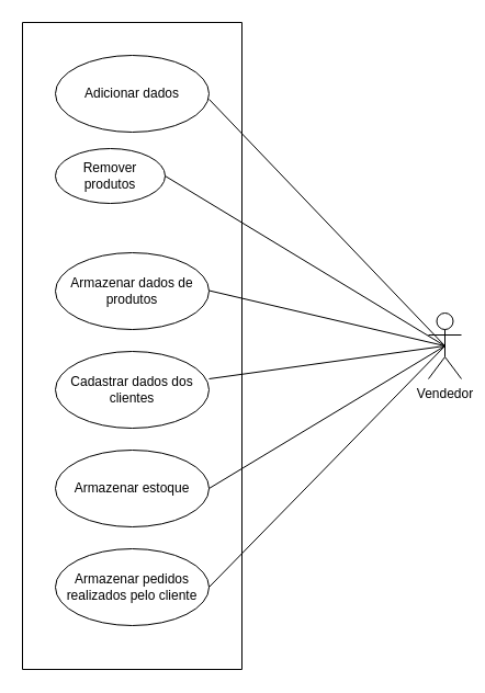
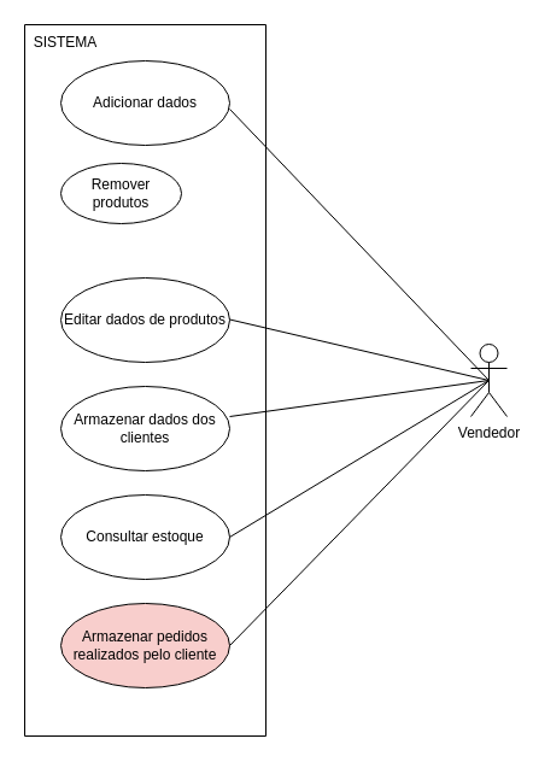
  <mxCell id="0" />
  <mxCell id="1" parent="0" />
  <mxCell id="2" value="Vendedor" style="shape=umlActor;verticalLabelPosition=bottom;verticalAlign=top;html=1;" vertex="1" parent="1"><mxGeometry x="390" y="285" width="30" height="60" as="geometry" /></mxCell>
  <mxCell id="3" value="Adicionar dados" style="ellipse;whiteSpace=wrap;html=1;" vertex="1" parent="1"><mxGeometry x="50" y="50" width="140" height="70" as="geometry" /></mxCell>
  <mxCell id="4" value="Remover produtos" style="ellipse;whiteSpace=wrap;html=1;" vertex="1" parent="1"><mxGeometry x="50" y="135" width="100" height="50" as="geometry" /></mxCell>
  <mxCell id="5" value="" style="text;strokeColor=none;fillColor=none;align=left;verticalAlign=middle;spacingTop=-1;spacingLeft=4;spacingRight=4;rotatable=0;labelPosition=right;points=[];portConstraint=eastwest;" vertex="1" parent="1"><mxGeometry x="200" y="270" width="20" height="14" as="geometry" /></mxCell>
  <mxCell id="6" value="" style="endArrow=none;html=1;rounded=0;entryX=0.5;entryY=0.5;entryDx=0;entryDy=0;entryPerimeter=0;" edge="1" parent="1" target="2"><mxGeometry relative="1" as="geometry"><mxPoint x="190" y="90" as="sourcePoint" /><mxPoint x="370" y="170" as="targetPoint" /></mxGeometry></mxCell>
- <mxCell id="7" value="" style="endArrow=none;html=1;rounded=0;entryX=0.5;entryY=0.5;entryDx=0;entryDy=0;entryPerimeter=0;exitX=1;exitY=0.5;exitDx=0;exitDy=0;" edge="1" parent="1" source="4" target="2"><mxGeometry relative="1" as="geometry"><mxPoint x="200" y="110" as="sourcePoint" /><mxPoint x="370" y="180" as="targetPoint" /></mxGeometry></mxCell>
- <mxCell id="8" value="Armazenar dados de produtos" style="ellipse;whiteSpace=wrap;html=1;" vertex="1" parent="1"><mxGeometry x="50" y="230" width="140" height="70" as="geometry" /></mxCell>
+ <mxCell id="8" value="Editar dados de produtos" style="ellipse;whiteSpace=wrap;html=1;" vertex="1" parent="1"><mxGeometry x="50" y="230" width="140" height="70" as="geometry" /></mxCell>
  <mxCell id="9" value="" style="endArrow=none;html=1;rounded=0;exitX=1;exitY=0.5;exitDx=0;exitDy=0;entryX=0.5;entryY=0.5;entryDx=0;entryDy=0;entryPerimeter=0;" edge="1" parent="1" target="2"><mxGeometry relative="1" as="geometry"><mxPoint x="190" y="264.5" as="sourcePoint" /><mxPoint x="370" y="170" as="targetPoint" /></mxGeometry></mxCell>
- <mxCell id="10" value="Cadastrar dados dos clientes" style="ellipse;whiteSpace=wrap;html=1;" vertex="1" parent="1"><mxGeometry x="50" y="320" width="140" height="70" as="geometry" /></mxCell>
+ <mxCell id="10" value="Armazenar dados dos clientes" style="ellipse;whiteSpace=wrap;html=1;" vertex="1" parent="1"><mxGeometry x="50" y="320" width="140" height="70" as="geometry" /></mxCell>
  <mxCell id="11" value="" style="endArrow=none;html=1;rounded=0;entryX=0.5;entryY=0.5;entryDx=0;entryDy=0;entryPerimeter=0;" edge="1" parent="1" target="2"><mxGeometry relative="1" as="geometry"><mxPoint x="190" y="345" as="sourcePoint" /><mxPoint x="370" y="250" as="targetPoint" /></mxGeometry></mxCell>
- <mxCell id="12" value="Armazenar estoque" style="ellipse;whiteSpace=wrap;html=1;" vertex="1" parent="1"><mxGeometry x="50" y="410" width="140" height="70" as="geometry" /></mxCell>
+ <mxCell id="12" value="Consultar estoque" style="ellipse;whiteSpace=wrap;html=1;" vertex="1" parent="1"><mxGeometry x="50" y="410" width="140" height="70" as="geometry" /></mxCell>
  <mxCell id="13" value="" style="endArrow=none;html=1;rounded=0;entryX=0.5;entryY=0.5;entryDx=0;entryDy=0;entryPerimeter=0;" edge="1" parent="1" target="2"><mxGeometry relative="1" as="geometry"><mxPoint x="190" y="445" as="sourcePoint" /><mxPoint x="375" y="270" as="targetPoint" /></mxGeometry></mxCell>
  <mxCell id="14" value="" style="swimlane;startSize=0;" vertex="1" parent="1"><mxGeometry x="20" y="20" width="200" height="590" as="geometry" /></mxCell>
- <mxCell id="16" value="Armazenar pedidos realizados pelo cliente" style="ellipse;whiteSpace=wrap;html=1;" vertex="1" parent="1"><mxGeometry x="50" y="500" width="140" height="70" as="geometry" /></mxCell>
+ <mxCell id="15" value="SISTEMA" style="text;html=1;align=center;verticalAlign=middle;whiteSpace=wrap;rounded=0;" vertex="1" parent="14"><mxGeometry x="4" width="60" height="30" as="geometry" /></mxCell>
+ <mxCell id="16" value="Armazenar pedidos realizados pelo cliente" style="ellipse;whiteSpace=wrap;html=1;fillColor=#f8cecc;" vertex="1" parent="1"><mxGeometry x="50" y="500" width="140" height="70" as="geometry" /></mxCell>
  <mxCell id="17" value="" style="endArrow=none;html=1;rounded=0;entryX=0.5;entryY=0.5;entryDx=0;entryDy=0;entryPerimeter=0;" edge="1" parent="1" target="2"><mxGeometry relative="1" as="geometry"><mxPoint x="190" y="535" as="sourcePoint" /><mxPoint x="405" y="360" as="targetPoint" /></mxGeometry></mxCell>
